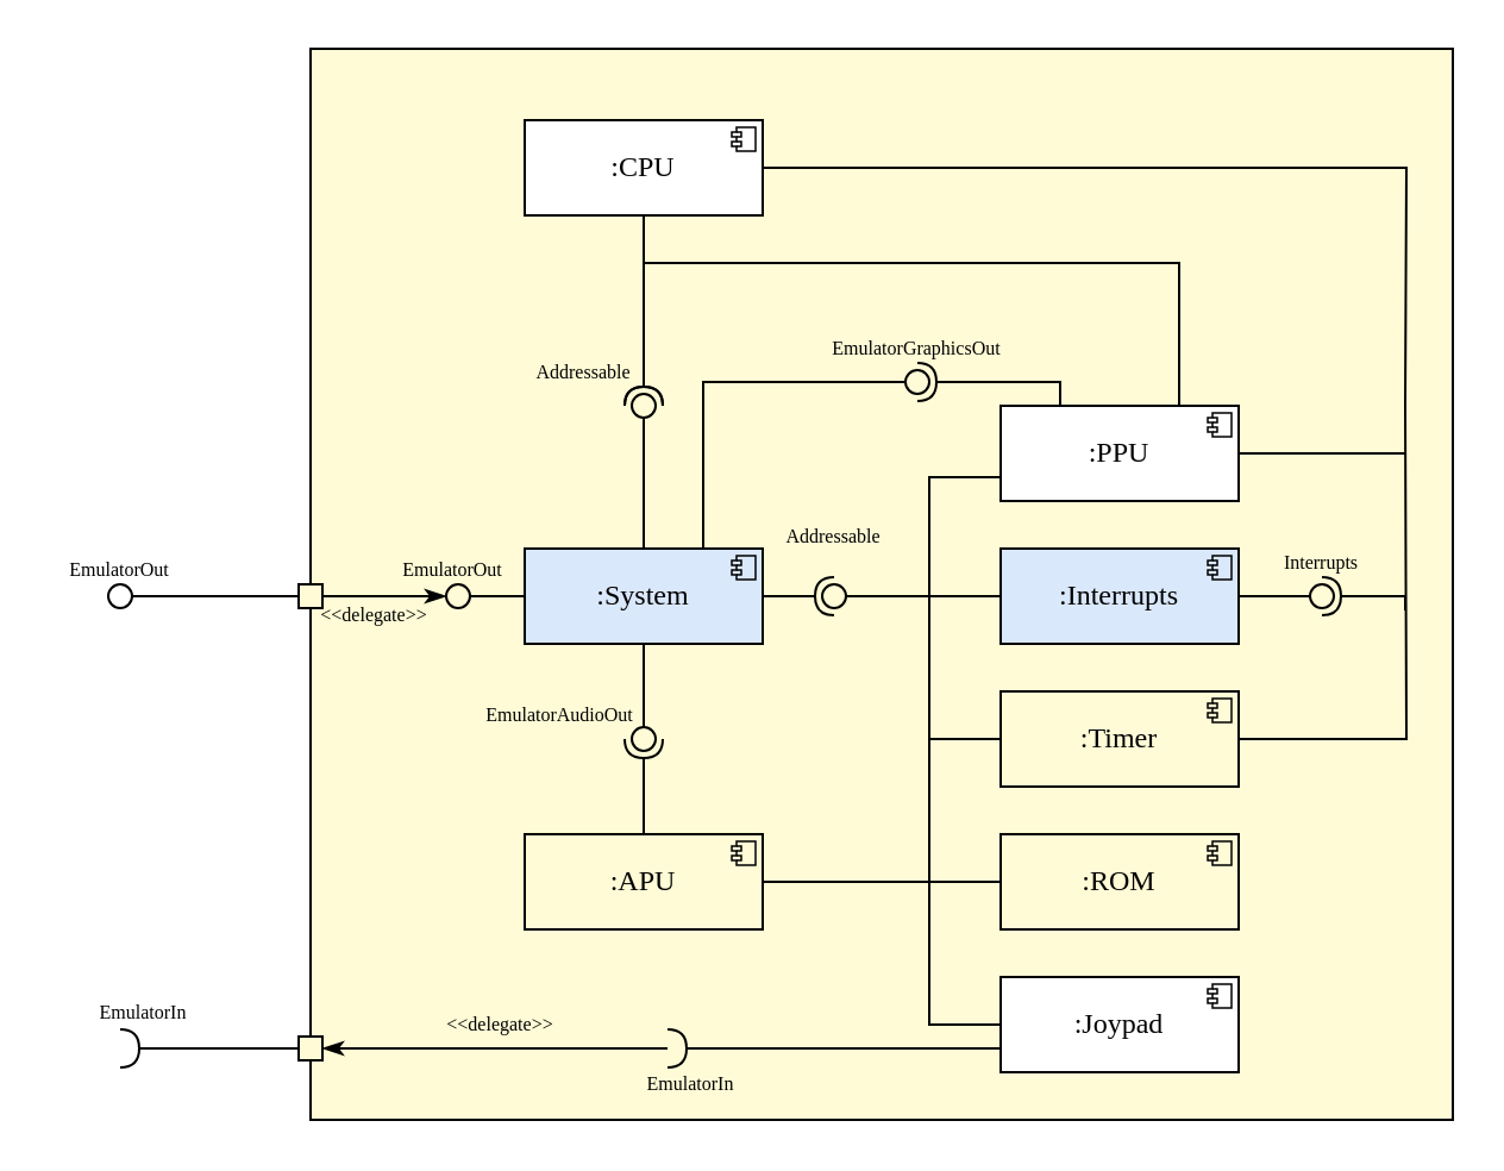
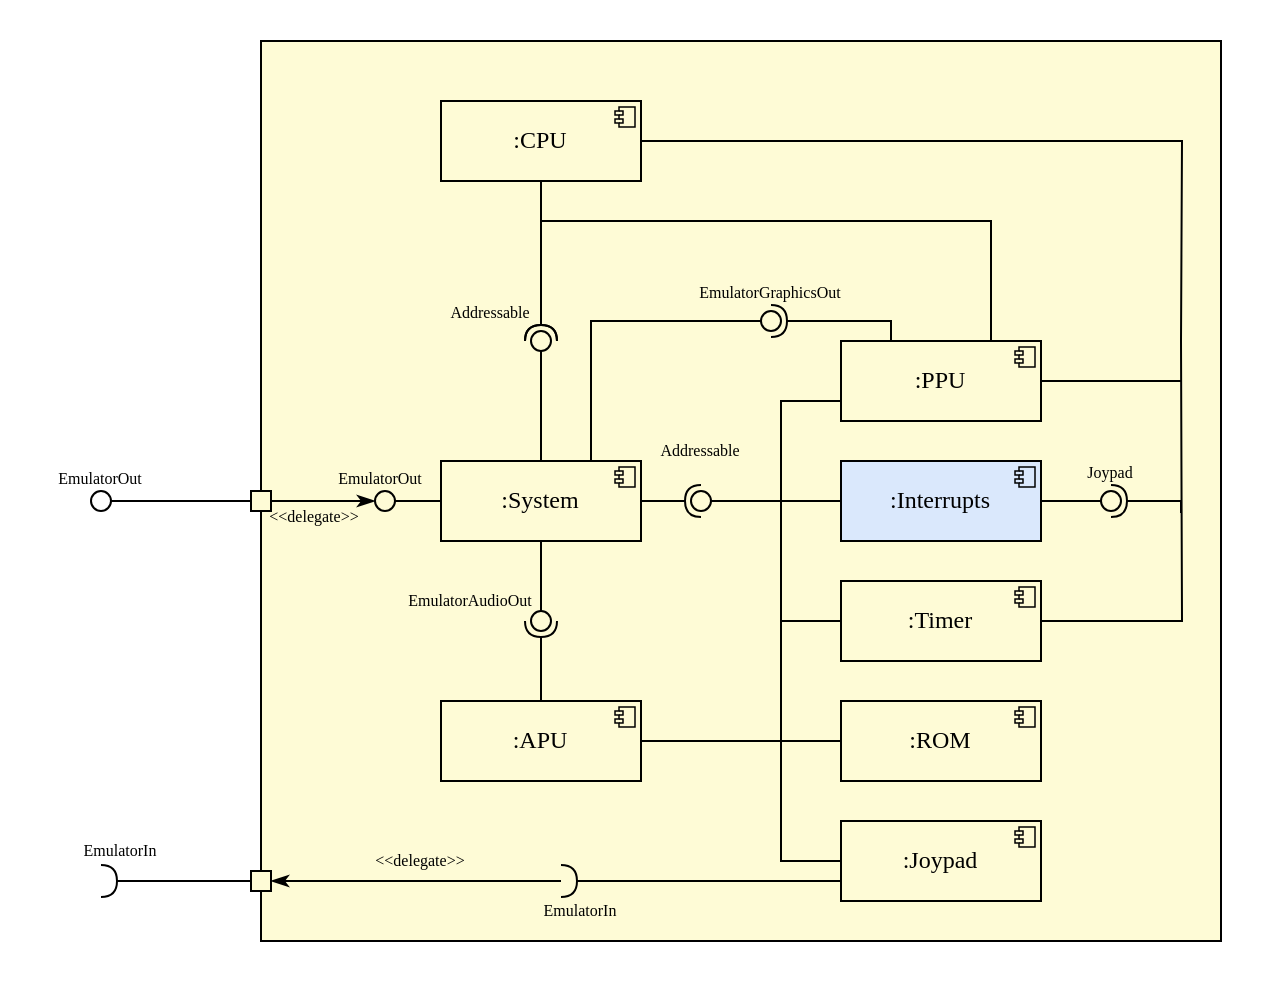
  <mxCell id="0" style=";html=1;" />
  <mxCell id="1" style=";html=1;" parent="0" />
  <mxCell id="2" value="" style="rounded=0;whiteSpace=wrap;html=1;align=left;verticalAlign=top;movable=1;resizable=1;rotatable=1;deletable=1;editable=1;locked=0;connectable=1;fillColor=#FEFBD6;" parent="1" vertex="1"><mxGeometry x="130" y="20" width="480" height="450" as="geometry" /></mxCell>
- <mxCell id="3" value=":System" style="rounded=0;whiteSpace=wrap;html=1;fontFamily=CMU Serif;fillColor=#dae8fc;" parent="1" vertex="1"><mxGeometry x="220" y="230" width="100" height="40" as="geometry" /></mxCell>
+ <mxCell id="3" value=":System" style="rounded=0;whiteSpace=wrap;html=1;fontFamily=CMU Serif;fillColor=#FEFBD6;" parent="1" vertex="1"><mxGeometry x="220" y="230" width="100" height="40" as="geometry" /></mxCell>
  <mxCell id="4" style="edgeStyle=orthogonalEdgeStyle;rounded=0;orthogonalLoop=1;jettySize=auto;html=1;exitX=1;exitY=0.5;exitDx=0;exitDy=0;endArrow=none;endFill=0;fontFamily=CMU Serif;" parent="1" source="5" edge="1"><mxGeometry relative="1" as="geometry"><mxPoint x="590" y="170" as="targetPoint" /></mxGeometry></mxCell>
- <mxCell id="5" value=":CPU" style="rounded=0;whiteSpace=wrap;html=1;fontFamily=CMU Serif;fillColor=#ffffff;" parent="1" vertex="1"><mxGeometry x="220" y="50" width="100" height="40" as="geometry" /></mxCell>
+ <mxCell id="5" value=":CPU" style="rounded=0;whiteSpace=wrap;html=1;fontFamily=CMU Serif;fillColor=#FEFBD6;" parent="1" vertex="1"><mxGeometry x="220" y="50" width="100" height="40" as="geometry" /></mxCell>
  <mxCell id="6" value=":APU" style="rounded=0;whiteSpace=wrap;html=1;fontFamily=CMU Serif;fillColor=#FEFBD6;" parent="1" vertex="1"><mxGeometry x="220" y="350" width="100" height="40" as="geometry" /></mxCell>
  <mxCell id="7" style="edgeStyle=orthogonalEdgeStyle;rounded=0;orthogonalLoop=1;jettySize=auto;html=1;exitX=1;exitY=0.5;exitDx=0;exitDy=0;endArrow=none;endFill=0;fontFamily=CMU Serif;" parent="1" source="9" edge="1"><mxGeometry relative="1" as="geometry"><mxPoint x="590" y="190" as="targetPoint" /><Array as="points"><mxPoint x="590" y="190" /></Array></mxGeometry></mxCell>
  <mxCell id="8" style="edgeStyle=orthogonalEdgeStyle;rounded=0;orthogonalLoop=1;jettySize=auto;html=1;exitX=0;exitY=0.5;exitDx=0;exitDy=0;endArrow=none;endFill=0;fontFamily=CMU Serif;" parent="1" source="9" target="52" edge="1"><mxGeometry relative="1" as="geometry"><mxPoint x="350" y="240.02" as="targetPoint" /><Array as="points"><mxPoint x="420" y="200" /><mxPoint x="390" y="200" /><mxPoint x="390" y="250" /></Array></mxGeometry></mxCell>
- <mxCell id="9" value=":PPU" style="rounded=0;whiteSpace=wrap;html=1;fontFamily=CMU Serif;fillColor=#ffffff;" parent="1" vertex="1"><mxGeometry x="420" y="170" width="100" height="40" as="geometry" /></mxCell>
+ <mxCell id="9" value=":PPU" style="rounded=0;whiteSpace=wrap;html=1;fontFamily=CMU Serif;fillColor=#FEFBD6;" parent="1" vertex="1"><mxGeometry x="420" y="170" width="100" height="40" as="geometry" /></mxCell>
  <mxCell id="10" style="edgeStyle=orthogonalEdgeStyle;rounded=0;orthogonalLoop=1;jettySize=auto;html=1;exitX=1;exitY=0.5;exitDx=0;exitDy=0;endArrow=none;endFill=0;fontFamily=CMU Serif;" parent="1" source="11" edge="1"><mxGeometry relative="1" as="geometry"><mxPoint x="590" y="170" as="targetPoint" /></mxGeometry></mxCell>
  <mxCell id="11" value=":Timer" style="rounded=0;whiteSpace=wrap;html=1;fontFamily=CMU Serif;fillColor=#FEFBD6;" parent="1" vertex="1"><mxGeometry x="420" y="290" width="100" height="40" as="geometry" /></mxCell>
  <mxCell id="12" value=":Interrupts" style="rounded=0;whiteSpace=wrap;html=1;fontFamily=CMU Serif;fillColor=#dae8fc;" parent="1" vertex="1"><mxGeometry x="420" y="230" width="100" height="40" as="geometry" /></mxCell>
  <mxCell id="13" value="" style="rounded=0;orthogonalLoop=1;jettySize=auto;html=1;endArrow=none;endFill=0;sketch=0;sourcePerimeterSpacing=0;targetPerimeterSpacing=0;exitX=0.5;exitY=0;exitDx=0;exitDy=0;fontFamily=CMU Serif;" parent="1" source="3" target="15" edge="1"><mxGeometry relative="1" as="geometry"><mxPoint x="340" y="195" as="sourcePoint" /><mxPoint x="260" y="175" as="targetPoint" /></mxGeometry></mxCell>
  <mxCell id="14" value="" style="rounded=0;orthogonalLoop=1;jettySize=auto;html=1;endArrow=halfCircle;endFill=0;entryX=0.5;entryY=0.5;endSize=6;strokeWidth=1;sketch=0;exitX=0.5;exitY=1;exitDx=0;exitDy=0;fontFamily=CMU Serif;" parent="1" source="5" target="15" edge="1"><mxGeometry relative="1" as="geometry"><mxPoint x="380" y="195" as="sourcePoint" /></mxGeometry></mxCell>
  <mxCell id="15" value="" style="ellipse;whiteSpace=wrap;html=1;align=center;aspect=fixed;resizable=0;points=[];outlineConnect=0;sketch=0;fontFamily=CMU Serif;fillColor=none;" parent="1" vertex="1"><mxGeometry x="265" y="165" width="10" height="10" as="geometry" /></mxCell>
  <mxCell id="16" value="" style="rounded=0;orthogonalLoop=1;jettySize=auto;html=1;endArrow=none;endFill=0;sketch=0;sourcePerimeterSpacing=0;targetPerimeterSpacing=0;exitX=0;exitY=0.5;exitDx=0;exitDy=0;fontFamily=CMU Serif;edgeStyle=orthogonalEdgeStyle;" parent="1" source="12" target="52" edge="1"><mxGeometry relative="1" as="geometry"><mxPoint x="340" y="295" as="sourcePoint" /><mxPoint x="350" y="240" as="targetPoint" /><Array as="points" /></mxGeometry></mxCell>
  <mxCell id="17" value="" style="rounded=0;orthogonalLoop=1;jettySize=auto;html=1;endArrow=none;endFill=0;sketch=0;sourcePerimeterSpacing=0;targetPerimeterSpacing=0;exitX=1;exitY=0.5;exitDx=0;exitDy=0;edgeStyle=orthogonalEdgeStyle;fontFamily=CMU Serif;" parent="1" source="12" target="19" edge="1"><mxGeometry relative="1" as="geometry"><mxPoint x="545" y="170" as="sourcePoint" /></mxGeometry></mxCell>
  <mxCell id="18" value="" style="rounded=0;orthogonalLoop=1;jettySize=auto;html=1;endArrow=halfCircle;endFill=0;entryX=0.5;entryY=0.5;endSize=6;strokeWidth=1;sketch=0;edgeStyle=orthogonalEdgeStyle;fontFamily=CMU Serif;" parent="1" target="19" edge="1"><mxGeometry relative="1" as="geometry"><mxPoint x="590" y="256" as="sourcePoint" /><Array as="points"><mxPoint x="590" y="250" /></Array></mxGeometry></mxCell>
  <mxCell id="19" value="" style="ellipse;whiteSpace=wrap;html=1;align=center;aspect=fixed;resizable=0;points=[];outlineConnect=0;sketch=0;fontFamily=CMU Serif;fillColor=#FEFBD6;" parent="1" vertex="1"><mxGeometry x="550" y="245" width="10" height="10" as="geometry" /></mxCell>
  <mxCell id="20" value="Addressable" style="text;html=1;strokeColor=none;fillColor=none;align=center;verticalAlign=middle;whiteSpace=wrap;rounded=0;fontSize=8;fontFamily=CMU Serif;" parent="1" vertex="1"><mxGeometry x="320" y="220" width="60" height="10" as="geometry" /></mxCell>
- <mxCell id="21" value="Interrupts" style="text;html=1;strokeColor=none;fillColor=none;align=center;verticalAlign=middle;whiteSpace=wrap;rounded=0;fontSize=8;fontFamily=CMU Serif;" parent="1" vertex="1"><mxGeometry x="525" y="231" width="60" height="10" as="geometry" /></mxCell>
+ <mxCell id="21" value="Joypad" style="text;html=1;strokeColor=none;fillColor=none;align=center;verticalAlign=middle;whiteSpace=wrap;rounded=0;fontSize=8;fontFamily=CMU Serif;" parent="1" vertex="1"><mxGeometry x="525" y="231" width="60" height="10" as="geometry" /></mxCell>
  <mxCell id="22" value="Addressable" style="text;html=1;strokeColor=none;fillColor=none;align=center;verticalAlign=middle;whiteSpace=wrap;rounded=0;fontSize=8;fontFamily=CMU Serif;" parent="1" vertex="1"><mxGeometry x="215" y="151" width="60" height="10" as="geometry" /></mxCell>
  <mxCell id="23" value="" style="rounded=0;orthogonalLoop=1;jettySize=auto;html=1;endArrow=none;endFill=0;sketch=0;sourcePerimeterSpacing=0;targetPerimeterSpacing=0;exitX=0.75;exitY=0;exitDx=0;exitDy=0;edgeStyle=orthogonalEdgeStyle;fontFamily=CMU Serif;" parent="1" source="3" target="25" edge="1"><mxGeometry relative="1" as="geometry"><mxPoint x="265" y="305" as="sourcePoint" /><Array as="points"><mxPoint x="295" y="160" /></Array></mxGeometry></mxCell>
  <mxCell id="24" value="" style="rounded=0;orthogonalLoop=1;jettySize=auto;html=1;endArrow=halfCircle;endFill=0;entryX=0.5;entryY=0.5;endSize=6;strokeWidth=1;sketch=0;exitX=0.25;exitY=0;exitDx=0;exitDy=0;jumpStyle=arc;fontFamily=CMU Serif;" parent="1" source="9" target="25" edge="1"><mxGeometry relative="1" as="geometry"><mxPoint x="305" y="305" as="sourcePoint" /><Array as="points"><mxPoint x="445" y="160" /></Array></mxGeometry></mxCell>
  <mxCell id="25" value="" style="ellipse;whiteSpace=wrap;html=1;align=center;aspect=fixed;resizable=0;points=[];outlineConnect=0;sketch=0;fontFamily=CMU Serif;fillColor=#FEFBD6;" parent="1" vertex="1"><mxGeometry x="380" y="155" width="10" height="10" as="geometry" /></mxCell>
- <mxCell id="26" value=":Joypad" style="rounded=0;whiteSpace=wrap;html=1;fontFamily=CMU Serif;fillColor=#ffffff;" parent="1" vertex="1"><mxGeometry x="420" y="410" width="100" height="40" as="geometry" /></mxCell>
+ <mxCell id="26" value=":Joypad" style="rounded=0;whiteSpace=wrap;html=1;fontFamily=CMU Serif;fillColor=#FEFBD6;" parent="1" vertex="1"><mxGeometry x="420" y="410" width="100" height="40" as="geometry" /></mxCell>
  <mxCell id="27" value="" style="rounded=0;orthogonalLoop=1;jettySize=auto;html=1;endArrow=halfCircle;endFill=0;endSize=6;strokeWidth=1;sketch=0;exitX=0;exitY=0.75;exitDx=0;exitDy=0;fontFamily=CMU Serif;edgeStyle=orthogonalEdgeStyle;" parent="1" source="26" edge="1"><mxGeometry relative="1" as="geometry"><mxPoint x="319" y="525" as="sourcePoint" /><mxPoint x="280" y="440" as="targetPoint" /></mxGeometry></mxCell>
  <mxCell id="28" value="EmulatorIn" style="text;html=1;strokeColor=none;fillColor=none;align=center;verticalAlign=middle;whiteSpace=wrap;rounded=0;fontSize=8;fontFamily=CMU Serif;" parent="1" vertex="1"><mxGeometry x="260" y="450" width="60" height="10" as="geometry" /></mxCell>
  <mxCell id="29" style="edgeStyle=orthogonalEdgeStyle;rounded=0;orthogonalLoop=1;jettySize=auto;html=1;exitX=1;exitY=0.5;exitDx=0;exitDy=0;endArrow=none;endFill=0;startArrow=classicThin;startFill=1;fontFamily=CMU Serif;" parent="1" source="30" edge="1"><mxGeometry relative="1" as="geometry"><mxPoint x="280" y="440" as="targetPoint" /><Array as="points"><mxPoint x="170" y="440" /><mxPoint x="170" y="440" /></Array></mxGeometry></mxCell>
  <mxCell id="30" value="" style="rounded=0;whiteSpace=wrap;html=1;fontFamily=CMU Serif;fillColor=#FEFBD6;" parent="1" vertex="1"><mxGeometry x="125" y="435" width="10" height="10" as="geometry" /></mxCell>
  <mxCell id="31" value="&amp;lt;&amp;lt;delegate&amp;gt;&amp;gt;" style="text;html=1;strokeColor=none;fillColor=none;align=center;verticalAlign=middle;whiteSpace=wrap;rounded=0;fontSize=8;fontFamily=CMU Serif;" parent="1" vertex="1"><mxGeometry x="180" y="425" width="60" height="10" as="geometry" /></mxCell>
  <mxCell id="32" value="" style="rounded=0;orthogonalLoop=1;jettySize=auto;html=1;endArrow=halfCircle;endFill=0;endSize=6;strokeWidth=1;sketch=0;exitX=0;exitY=0.75;exitDx=0;exitDy=0;fontFamily=CMU Serif;" parent="1" edge="1"><mxGeometry relative="1" as="geometry"><mxPoint x="125" y="440" as="sourcePoint" /><mxPoint x="50" y="440" as="targetPoint" /></mxGeometry></mxCell>
  <mxCell id="33" value="EmulatorIn" style="text;html=1;strokeColor=none;fillColor=none;align=center;verticalAlign=middle;whiteSpace=wrap;rounded=0;fontSize=8;fontFamily=CMU Serif;" parent="1" vertex="1"><mxGeometry x="30" y="420" width="60" height="10" as="geometry" /></mxCell>
  <mxCell id="34" value="" style="rounded=0;whiteSpace=wrap;html=1;fontFamily=CMU Serif;fillColor=#FEFBD6;" parent="1" vertex="1"><mxGeometry x="125" y="245" width="10" height="10" as="geometry" /></mxCell>
  <mxCell id="35" value="" style="rounded=0;orthogonalLoop=1;jettySize=auto;html=1;endArrow=none;endFill=0;sketch=0;sourcePerimeterSpacing=0;targetPerimeterSpacing=0;exitX=0;exitY=0.5;exitDx=0;exitDy=0;fontFamily=CMU Serif;" parent="1" source="34" target="36" edge="1"><mxGeometry relative="1" as="geometry"><mxPoint x="30" y="310" as="sourcePoint" /></mxGeometry></mxCell>
  <mxCell id="36" value="" style="ellipse;whiteSpace=wrap;html=1;align=center;aspect=fixed;resizable=0;points=[];outlineConnect=0;sketch=0;fontFamily=CMU Serif;" parent="1" vertex="1"><mxGeometry x="45" y="245" width="10" height="10" as="geometry" /></mxCell>
  <mxCell id="37" value="EmulatorOut" style="text;html=1;strokeColor=none;fillColor=none;align=center;verticalAlign=middle;whiteSpace=wrap;rounded=0;fontSize=8;fontFamily=CMU Serif;" parent="1" vertex="1"><mxGeometry x="20" y="234" width="60" height="10" as="geometry" /></mxCell>
  <mxCell id="38" value="EmulatorAudioOut" style="text;html=1;strokeColor=none;fillColor=none;align=center;verticalAlign=middle;whiteSpace=wrap;rounded=0;fontSize=8;fontFamily=CMU Serif;" parent="1" vertex="1"><mxGeometry x="205" y="295" width="60" height="10" as="geometry" /></mxCell>
  <mxCell id="39" value="" style="rounded=0;orthogonalLoop=1;jettySize=auto;html=1;endArrow=none;endFill=0;sketch=0;sourcePerimeterSpacing=0;targetPerimeterSpacing=0;exitX=0;exitY=0.5;exitDx=0;exitDy=0;fontFamily=CMU Serif;" parent="1" source="3" target="40" edge="1"><mxGeometry relative="1" as="geometry"><mxPoint x="200" y="239" as="sourcePoint" /></mxGeometry></mxCell>
  <mxCell id="40" value="" style="ellipse;whiteSpace=wrap;html=1;align=center;aspect=fixed;resizable=0;points=[];outlineConnect=0;sketch=0;fontFamily=CMU Serif;fillColor=#FEFBD6;" parent="1" vertex="1"><mxGeometry x="187" y="245" width="10" height="10" as="geometry" /></mxCell>
  <mxCell id="41" style="rounded=0;orthogonalLoop=1;jettySize=auto;html=1;endArrow=none;endFill=0;startArrow=classicThin;startFill=1;entryX=1;entryY=0.5;entryDx=0;entryDy=0;fontFamily=CMU Serif;edgeStyle=orthogonalEdgeStyle;" parent="1" source="40" target="34" edge="1"><mxGeometry relative="1" as="geometry"><mxPoint x="170" y="370" as="sourcePoint" /><mxPoint x="290" y="460" as="targetPoint" /><Array as="points"><mxPoint x="135" y="250" /></Array></mxGeometry></mxCell>
  <mxCell id="42" value="&amp;lt;&amp;lt;delegate&amp;gt;&amp;gt;" style="text;html=1;strokeColor=none;fillColor=none;align=center;verticalAlign=middle;whiteSpace=wrap;rounded=0;fontSize=8;fontFamily=CMU Serif;" parent="1" vertex="1"><mxGeometry x="127" y="253" width="60" height="10" as="geometry" /></mxCell>
  <mxCell id="43" value="EmulatorOut" style="text;html=1;strokeColor=none;fillColor=none;align=center;verticalAlign=middle;whiteSpace=wrap;rounded=0;fontSize=8;fontFamily=CMU Serif;" parent="1" vertex="1"><mxGeometry x="160" y="234" width="60" height="10" as="geometry" /></mxCell>
  <mxCell id="44" value="EmulatorGraphicsOut" style="text;html=1;strokeColor=none;fillColor=none;align=center;verticalAlign=middle;whiteSpace=wrap;rounded=0;fontSize=8;fontFamily=CMU Serif;" parent="1" vertex="1"><mxGeometry x="355" y="141" width="60" height="10" as="geometry" /></mxCell>
  <mxCell id="45" value=":ROM" style="rounded=0;whiteSpace=wrap;html=1;fontFamily=CMU Serif;fillColor=#FEFBD6;" parent="1" vertex="1"><mxGeometry x="420" y="350" width="100" height="40" as="geometry" /></mxCell>
  <mxCell id="46" value="" style="rounded=0;orthogonalLoop=1;jettySize=auto;html=1;endArrow=halfCircle;endFill=0;endSize=6;strokeWidth=1;sketch=0;exitX=0.75;exitY=0;exitDx=0;exitDy=0;edgeStyle=orthogonalEdgeStyle;fontFamily=CMU Serif;" parent="1" source="9" edge="1"><mxGeometry relative="1" as="geometry"><mxPoint x="260" y="130" as="sourcePoint" /><mxPoint x="270" y="170" as="targetPoint" /><Array as="points"><mxPoint x="495" y="110" /><mxPoint x="270" y="110" /></Array></mxGeometry></mxCell>
  <mxCell id="47" value="" style="endArrow=none;html=1;rounded=0;endFill=0;edgeStyle=orthogonalEdgeStyle;exitX=0;exitY=0.5;exitDx=0;exitDy=0;fontFamily=CMU Serif;" parent="1" source="11" target="52" edge="1"><mxGeometry width="50" height="50" relative="1" as="geometry"><mxPoint x="320" y="360" as="sourcePoint" /><mxPoint x="350" y="240.02" as="targetPoint" /><Array as="points"><mxPoint x="390" y="310" /><mxPoint x="390" y="250" /></Array></mxGeometry></mxCell>
  <mxCell id="48" value="" style="endArrow=none;html=1;rounded=0;endFill=0;edgeStyle=orthogonalEdgeStyle;exitX=1;exitY=0.5;exitDx=0;exitDy=0;fontFamily=CMU Serif;" parent="1" source="6" target="52" edge="1"><mxGeometry width="50" height="50" relative="1" as="geometry"><mxPoint x="430" y="320" as="sourcePoint" /><mxPoint x="350" y="240.02" as="targetPoint" /><Array as="points"><mxPoint x="390" y="370" /><mxPoint x="390" y="250" /></Array></mxGeometry></mxCell>
  <mxCell id="49" value="" style="endArrow=none;html=1;rounded=0;endFill=0;edgeStyle=orthogonalEdgeStyle;exitX=0;exitY=0.5;exitDx=0;exitDy=0;fontFamily=CMU Serif;" parent="1" source="45" target="52" edge="1"><mxGeometry width="50" height="50" relative="1" as="geometry"><mxPoint x="430" y="400" as="sourcePoint" /><mxPoint x="350" y="240.02" as="targetPoint" /><Array as="points"><mxPoint x="390" y="370" /><mxPoint x="390" y="250" /></Array></mxGeometry></mxCell>
  <mxCell id="50" value="" style="rounded=0;orthogonalLoop=1;jettySize=auto;html=1;endArrow=halfCircle;endFill=0;entryX=0.5;entryY=0.5;endSize=6;strokeWidth=1;sketch=0;exitX=1;exitY=0.5;exitDx=0;exitDy=0;fontFamily=CMU Serif;" parent="1" source="3" target="52" edge="1"><mxGeometry relative="1" as="geometry"><mxPoint x="365" y="270" as="sourcePoint" /></mxGeometry></mxCell>
  <mxCell id="51" value="" style="endArrow=none;html=1;rounded=0;endFill=0;edgeStyle=orthogonalEdgeStyle;exitX=0;exitY=0.25;exitDx=0;exitDy=0;fontFamily=CMU Serif;" parent="1" source="26" target="52" edge="1"><mxGeometry width="50" height="50" relative="1" as="geometry"><mxPoint x="420" y="500" as="sourcePoint" /><mxPoint x="350" y="240.02" as="targetPoint" /><Array as="points"><mxPoint x="420" y="430" /><mxPoint x="390" y="430" /><mxPoint x="390" y="250" /></Array></mxGeometry></mxCell>
  <mxCell id="52" value="" style="ellipse;whiteSpace=wrap;html=1;align=center;aspect=fixed;resizable=0;points=[];outlineConnect=0;sketch=0;fontFamily=CMU Serif;fillColor=#FEFBD6;" parent="1" vertex="1"><mxGeometry x="345" y="245" width="10" height="10" as="geometry" /></mxCell>
  <mxCell id="53" value="" style="rounded=0;orthogonalLoop=1;jettySize=auto;html=1;endArrow=none;endFill=0;sketch=0;sourcePerimeterSpacing=0;targetPerimeterSpacing=0;exitX=0.5;exitY=1;exitDx=0;exitDy=0;fontFamily=CMU Serif;" parent="1" source="3" target="55" edge="1"><mxGeometry relative="1" as="geometry"><mxPoint x="190" y="310" as="sourcePoint" /></mxGeometry></mxCell>
  <mxCell id="54" value="" style="rounded=0;orthogonalLoop=1;jettySize=auto;html=1;endArrow=halfCircle;endFill=0;entryX=0.5;entryY=0.5;endSize=6;strokeWidth=1;sketch=0;edgeStyle=orthogonalEdgeStyle;fontFamily=CMU Serif;exitX=0.5;exitY=0;exitDx=0;exitDy=0;" parent="1" source="6" target="55" edge="1"><mxGeometry relative="1" as="geometry"><mxPoint x="310" y="330" as="sourcePoint" /><Array as="points" /></mxGeometry></mxCell>
  <mxCell id="55" value="" style="ellipse;whiteSpace=wrap;html=1;align=center;aspect=fixed;resizable=0;points=[];outlineConnect=0;sketch=0;fontFamily=CMU Serif;fillColor=#FEFBD6;" parent="1" vertex="1"><mxGeometry x="265" y="305" width="10" height="10" as="geometry" /></mxCell>
  <mxCell id="56" value="" style="shape=module;jettyWidth=4;jettyHeight=2;strokeWidth=0.75;fillColor=none;" parent="1" vertex="1"><mxGeometry x="507" y="353" width="10" height="10" as="geometry" /></mxCell>
  <mxCell id="57" value="" style="shape=module;jettyWidth=4;jettyHeight=2;strokeWidth=0.75;fillColor=none;" parent="1" vertex="1"><mxGeometry x="507" y="413" width="10" height="10" as="geometry" /></mxCell>
  <mxCell id="58" value="" style="shape=module;jettyWidth=4;jettyHeight=2;strokeWidth=0.75;fillColor=none;" parent="1" vertex="1"><mxGeometry x="507" y="293" width="10" height="10" as="geometry" /></mxCell>
  <mxCell id="59" value="" style="shape=module;jettyWidth=4;jettyHeight=2;strokeWidth=0.75;fillColor=none;" parent="1" vertex="1"><mxGeometry x="507" y="233" width="10" height="10" as="geometry" /></mxCell>
  <mxCell id="60" value="" style="shape=module;jettyWidth=4;jettyHeight=2;strokeWidth=0.75;fillColor=none;" parent="1" vertex="1"><mxGeometry x="507" y="173" width="10" height="10" as="geometry" /></mxCell>
  <mxCell id="61" value="" style="shape=module;jettyWidth=4;jettyHeight=2;strokeWidth=0.75;fillColor=none;" parent="1" vertex="1"><mxGeometry x="307" y="353" width="10" height="10" as="geometry" /></mxCell>
  <mxCell id="62" value="" style="shape=module;jettyWidth=4;jettyHeight=2;strokeWidth=0.75;fillColor=none;" parent="1" vertex="1"><mxGeometry x="307" y="233" width="10" height="10" as="geometry" /></mxCell>
  <mxCell id="63" value="" style="shape=module;jettyWidth=4;jettyHeight=2;strokeWidth=0.75;fillColor=none;" parent="1" vertex="1"><mxGeometry x="307" y="53" width="10" height="10" as="geometry" /></mxCell>
